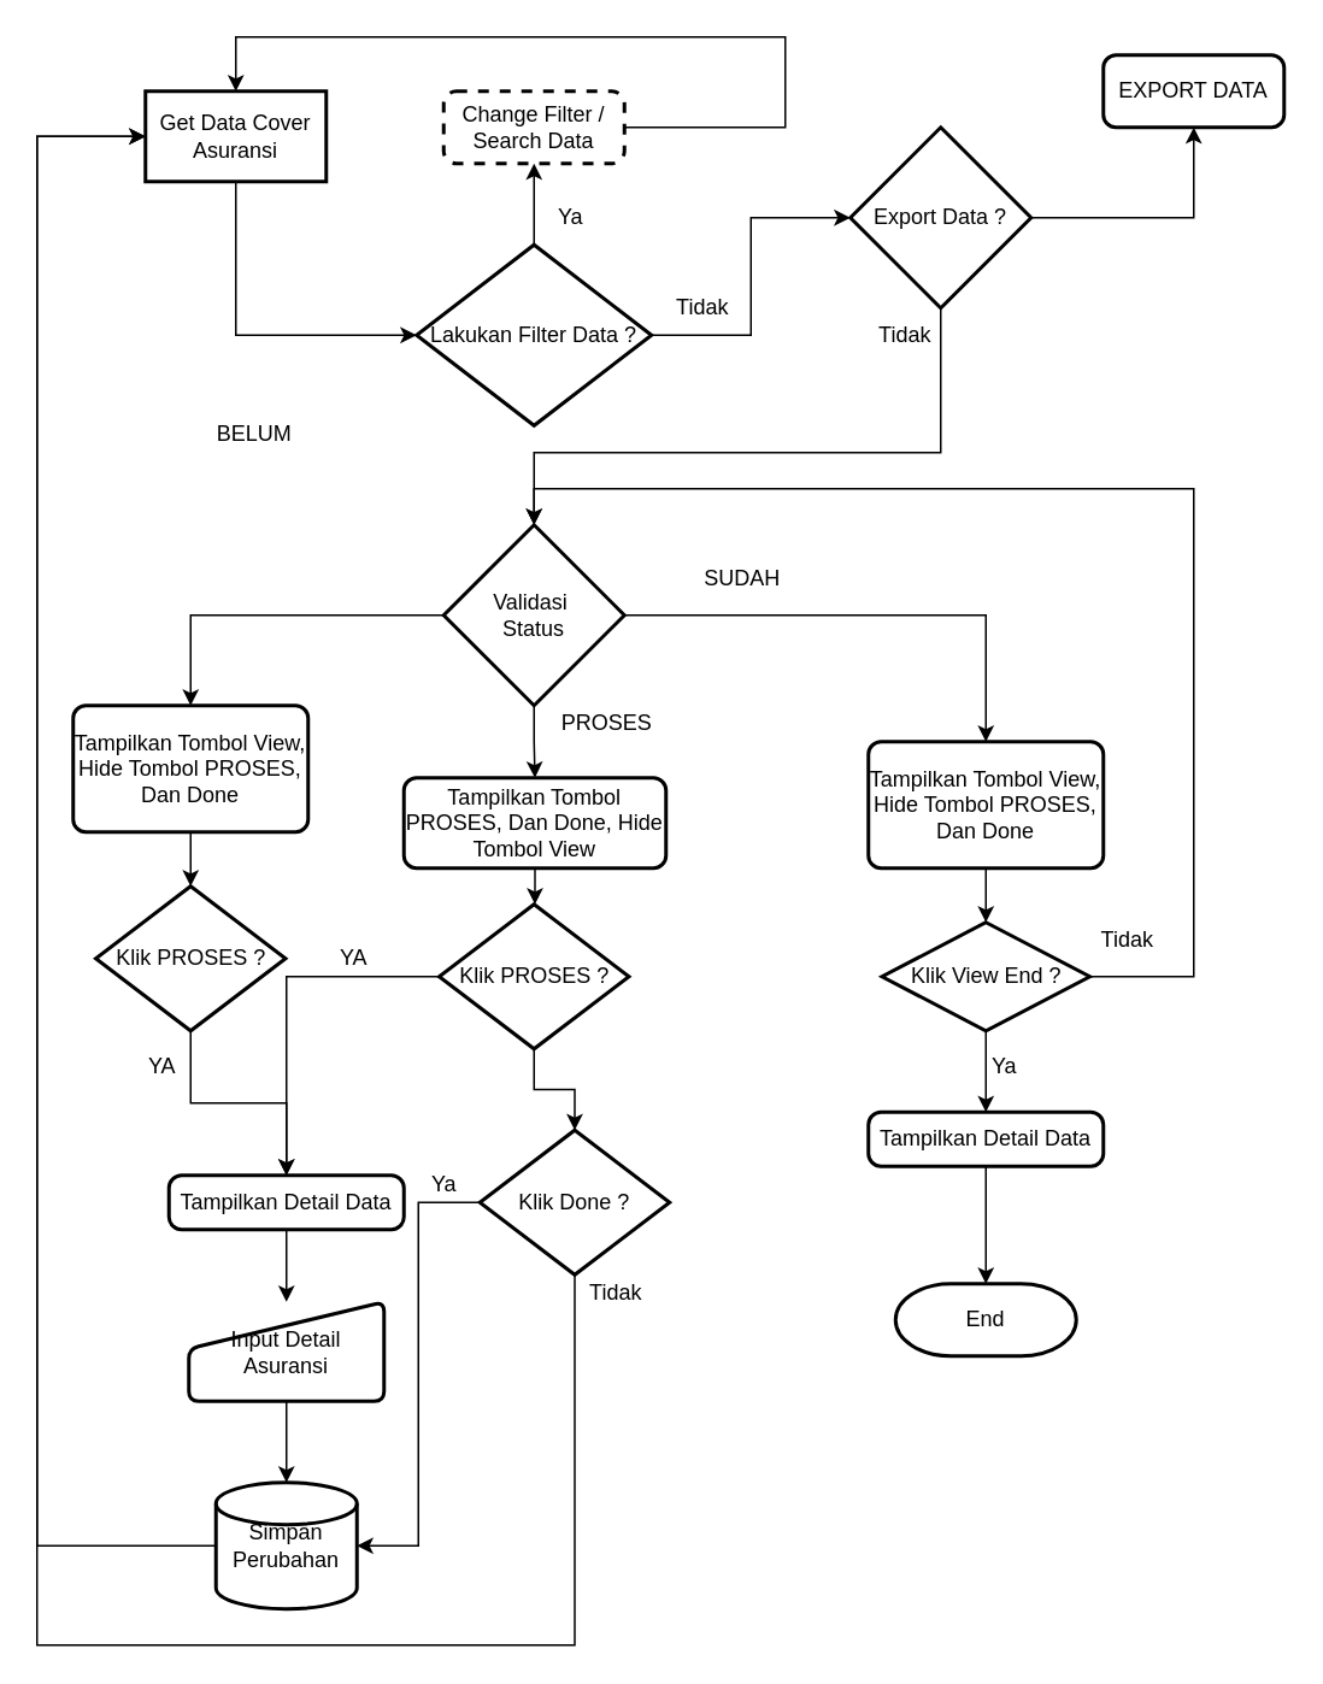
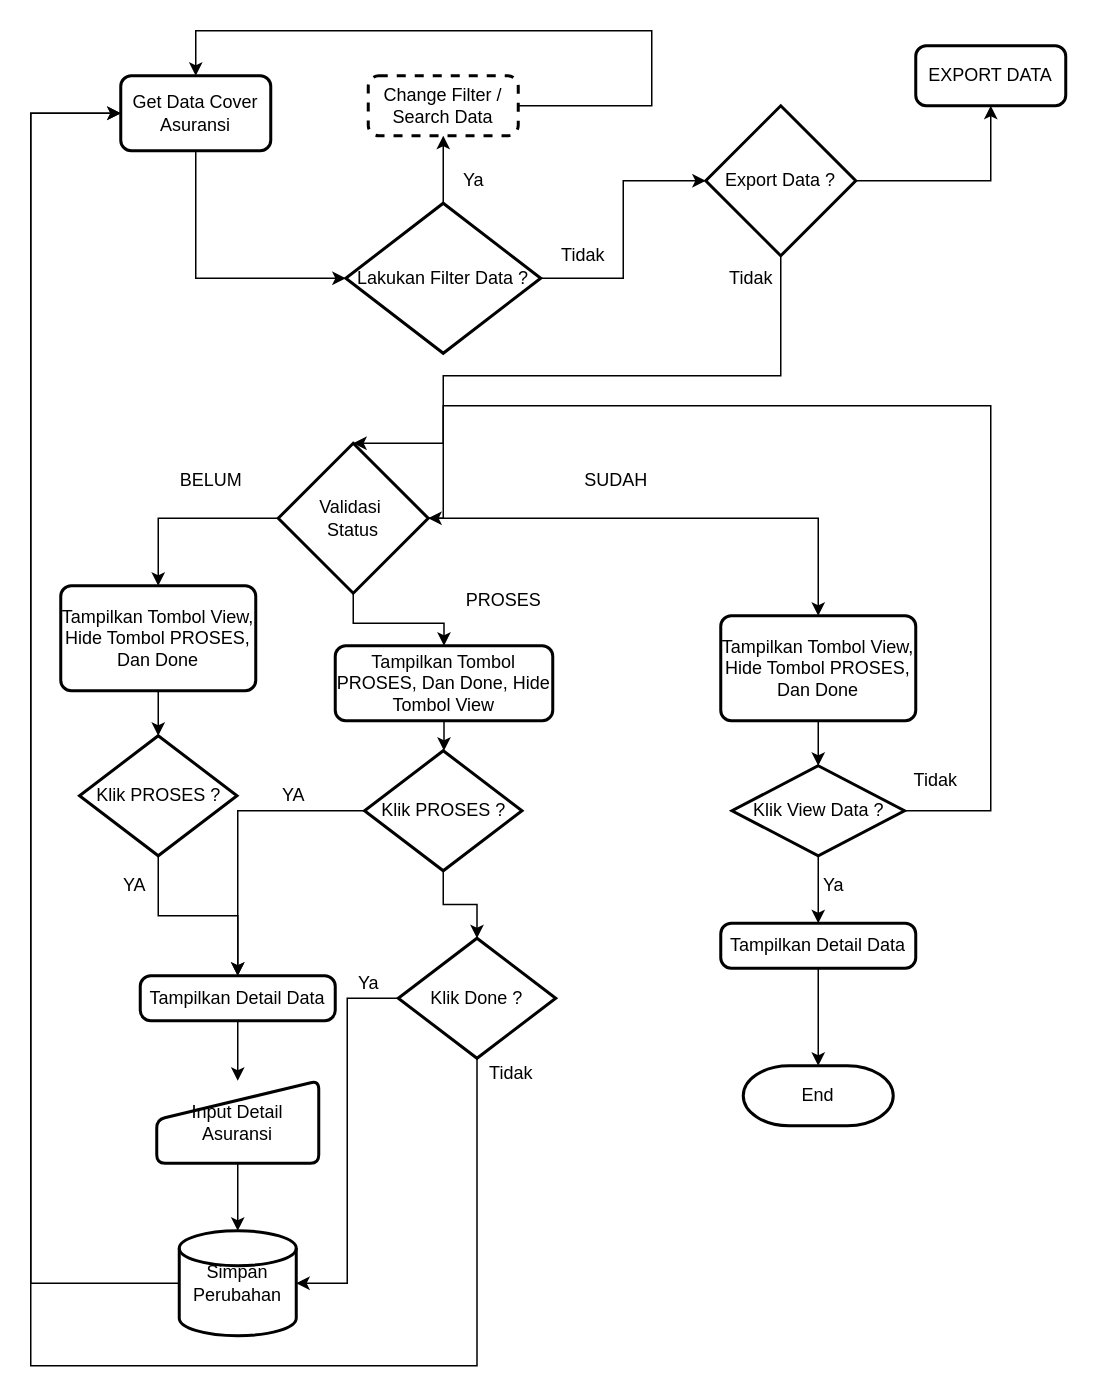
  <mxCell id="0" />
  <mxCell id="1" parent="0" />
  <mxCell id="2" value="End" style="strokeWidth=2;html=1;shape=mxgraph.flowchart.terminator;whiteSpace=wrap;" vertex="1" parent="1"><mxGeometry x="495" y="710" width="100" height="40" as="geometry" /></mxCell>
  <mxCell id="3" style="edgeStyle=orthogonalEdgeStyle;rounded=0;orthogonalLoop=1;jettySize=auto;html=1;exitX=0.5;exitY=1;exitDx=0;exitDy=0;entryX=0;entryY=0.5;entryDx=0;entryDy=0;entryPerimeter=0;" edge="1" parent="1" source="4" target="7"><mxGeometry relative="1" as="geometry" /></mxCell>
- <mxCell id="4" value="Get Data Cover Asuransi" style="whiteSpace=wrap;html=1;absoluteArcSize=1;arcSize=14;strokeWidth=2;rounded=0;" vertex="1" parent="1"><mxGeometry x="80" y="50" width="100" height="50" as="geometry" /></mxCell>
+ <mxCell id="4" value="Get Data Cover Asuransi" style="rounded=1;whiteSpace=wrap;html=1;absoluteArcSize=1;arcSize=14;strokeWidth=2;" vertex="1" parent="1"><mxGeometry x="80" y="50" width="100" height="50" as="geometry" /></mxCell>
  <mxCell id="5" style="edgeStyle=orthogonalEdgeStyle;rounded=0;orthogonalLoop=1;jettySize=auto;html=1;exitX=0.5;exitY=0;exitDx=0;exitDy=0;exitPerimeter=0;entryX=0.5;entryY=1;entryDx=0;entryDy=0;" edge="1" parent="1" source="7" target="9"><mxGeometry relative="1" as="geometry" /></mxCell>
  <mxCell id="6" style="edgeStyle=orthogonalEdgeStyle;rounded=0;orthogonalLoop=1;jettySize=auto;html=1;exitX=1;exitY=0.5;exitDx=0;exitDy=0;exitPerimeter=0;entryX=0;entryY=0.5;entryDx=0;entryDy=0;entryPerimeter=0;" edge="1" parent="1" source="7" target="52"><mxGeometry relative="1" as="geometry" /></mxCell>
  <mxCell id="7" value="Lakukan Filter Data ?" style="strokeWidth=2;html=1;shape=mxgraph.flowchart.decision;whiteSpace=wrap;" vertex="1" parent="1"><mxGeometry x="230" y="135" width="130" height="100" as="geometry" /></mxCell>
  <mxCell id="8" style="edgeStyle=orthogonalEdgeStyle;rounded=0;orthogonalLoop=1;jettySize=auto;html=1;exitX=1;exitY=0.5;exitDx=0;exitDy=0;entryX=0.5;entryY=0;entryDx=0;entryDy=0;" edge="1" parent="1" source="9" target="4"><mxGeometry relative="1" as="geometry"><mxPoint x="264" y="20" as="targetPoint" /><mxPoint x="434" y="100" as="sourcePoint" /><Array as="points"><mxPoint x="434" y="70" /><mxPoint x="434" y="20" /><mxPoint x="130" y="20" /></Array></mxGeometry></mxCell>
  <mxCell id="9" value="Change Filter / Search Data" style="rounded=1;whiteSpace=wrap;html=1;absoluteArcSize=1;arcSize=14;strokeWidth=2;dashed=1;" vertex="1" parent="1"><mxGeometry x="245" y="50" width="100" height="40" as="geometry" /></mxCell>
  <mxCell id="10" value="Ya" style="text;html=1;align=center;verticalAlign=middle;resizable=0;points=[];autosize=1;strokeColor=none;" vertex="1" parent="1"><mxGeometry x="300" y="110" width="30" height="20" as="geometry" /></mxCell>
  <mxCell id="11" style="edgeStyle=orthogonalEdgeStyle;rounded=0;orthogonalLoop=1;jettySize=auto;html=1;exitX=1;exitY=0.5;exitDx=0;exitDy=0;exitPerimeter=0;entryX=0.5;entryY=0;entryDx=0;entryDy=0;" edge="1" parent="1" source="14" target="16"><mxGeometry relative="1" as="geometry" /></mxCell>
  <mxCell id="12" value="" style="edgeStyle=orthogonalEdgeStyle;rounded=0;orthogonalLoop=1;jettySize=auto;html=1;" edge="1" parent="1" source="14" target="19"><mxGeometry relative="1" as="geometry" /></mxCell>
  <mxCell id="13" style="edgeStyle=orthogonalEdgeStyle;rounded=0;orthogonalLoop=1;jettySize=auto;html=1;exitX=0;exitY=0.5;exitDx=0;exitDy=0;exitPerimeter=0;entryX=0.5;entryY=0;entryDx=0;entryDy=0;" edge="1" parent="1" source="14" target="22"><mxGeometry relative="1" as="geometry" /></mxCell>
- <mxCell id="14" value="Validasi&amp;nbsp;&lt;br&gt;Status" style="strokeWidth=2;html=1;shape=mxgraph.flowchart.decision;whiteSpace=wrap;" vertex="1" parent="1"><mxGeometry x="245" y="290" width="100" height="100" as="geometry" /></mxCell>
+ <mxCell id="14" value="Validasi&amp;nbsp;&lt;br&gt;Status" style="strokeWidth=2;html=1;shape=mxgraph.flowchart.decision;whiteSpace=wrap;" vertex="1" parent="1"><mxGeometry x="185" y="295" width="100" height="100" as="geometry" /></mxCell>
  <mxCell id="15" value="" style="edgeStyle=orthogonalEdgeStyle;rounded=0;orthogonalLoop=1;jettySize=auto;html=1;" edge="1" parent="1" source="16" target="26"><mxGeometry relative="1" as="geometry" /></mxCell>
  <mxCell id="16" value="Tampilkan Tombol View, Hide Tombol PROSES, Dan Done" style="rounded=1;whiteSpace=wrap;html=1;absoluteArcSize=1;arcSize=14;strokeWidth=2;" vertex="1" parent="1"><mxGeometry x="480" y="410" width="130" height="70" as="geometry" /></mxCell>
  <mxCell id="17" value="SUDAH" style="text;html=1;align=center;verticalAlign=middle;resizable=0;points=[];autosize=1;strokeColor=none;" vertex="1" parent="1"><mxGeometry x="380" y="310" width="60" height="20" as="geometry" /></mxCell>
  <mxCell id="18" value="" style="edgeStyle=orthogonalEdgeStyle;rounded=0;orthogonalLoop=1;jettySize=auto;html=1;" edge="1" parent="1" source="19" target="41"><mxGeometry relative="1" as="geometry" /></mxCell>
  <mxCell id="19" value="Tampilkan Tombol PROSES, Dan Done, Hide Tombol View" style="rounded=1;whiteSpace=wrap;html=1;absoluteArcSize=1;arcSize=14;strokeWidth=2;" vertex="1" parent="1"><mxGeometry x="223" y="430" width="145" height="50" as="geometry" /></mxCell>
  <mxCell id="20" value="PROSES" style="text;html=1;align=center;verticalAlign=middle;resizable=0;points=[];autosize=1;strokeColor=none;" vertex="1" parent="1"><mxGeometry x="300" y="390" width="70" height="20" as="geometry" /></mxCell>
  <mxCell id="21" value="" style="edgeStyle=orthogonalEdgeStyle;rounded=0;orthogonalLoop=1;jettySize=auto;html=1;" edge="1" parent="1" source="22" target="32"><mxGeometry relative="1" as="geometry" /></mxCell>
  <mxCell id="22" value="Tampilkan Tombol View, Hide Tombol PROSES, Dan Done" style="rounded=1;whiteSpace=wrap;html=1;absoluteArcSize=1;arcSize=14;strokeWidth=2;" vertex="1" parent="1"><mxGeometry x="40" y="390" width="130" height="70" as="geometry" /></mxCell>
- <mxCell id="23" value="BELUM" style="text;html=1;align=center;verticalAlign=middle;resizable=0;points=[];autosize=1;strokeColor=none;" vertex="1" parent="1"><mxGeometry x="110" y="230" width="60" height="20" as="geometry" /></mxCell>
+ <mxCell id="23" value="BELUM" style="text;html=1;align=center;verticalAlign=middle;resizable=0;points=[];autosize=1;strokeColor=none;" vertex="1" parent="1"><mxGeometry x="110" y="310" width="60" height="20" as="geometry" /></mxCell>
  <mxCell id="24" style="edgeStyle=orthogonalEdgeStyle;rounded=0;orthogonalLoop=1;jettySize=auto;html=1;exitX=1;exitY=0.5;exitDx=0;exitDy=0;exitPerimeter=0;entryX=0.5;entryY=0;entryDx=0;entryDy=0;entryPerimeter=0;" edge="1" parent="1" source="26" target="14"><mxGeometry relative="1" as="geometry"><Array as="points"><mxPoint x="660" y="540" /><mxPoint x="660" y="270" /><mxPoint x="295" y="270" /></Array></mxGeometry></mxCell>
  <mxCell id="25" value="" style="edgeStyle=orthogonalEdgeStyle;rounded=0;orthogonalLoop=1;jettySize=auto;html=1;" edge="1" parent="1" source="26" target="30"><mxGeometry relative="1" as="geometry" /></mxCell>
- <mxCell id="26" value="Klik View End ?" style="strokeWidth=2;html=1;shape=mxgraph.flowchart.decision;whiteSpace=wrap;" vertex="1" parent="1"><mxGeometry x="487.5" y="510" width="115" height="60" as="geometry" /></mxCell>
+ <mxCell id="26" value="Klik View Data ?" style="strokeWidth=2;html=1;shape=mxgraph.flowchart.decision;whiteSpace=wrap;" vertex="1" parent="1"><mxGeometry x="487.5" y="510" width="115" height="60" as="geometry" /></mxCell>
  <mxCell id="27" value="Tidak" style="text;html=1;align=center;verticalAlign=middle;resizable=0;points=[];autosize=1;strokeColor=none;" vertex="1" parent="1"><mxGeometry x="368" y="160" width="40" height="20" as="geometry" /></mxCell>
  <mxCell id="28" value="Tidak" style="text;html=1;align=center;verticalAlign=middle;resizable=0;points=[];autosize=1;strokeColor=none;" vertex="1" parent="1"><mxGeometry x="602.5" y="510" width="40" height="20" as="geometry" /></mxCell>
  <mxCell id="29" style="edgeStyle=orthogonalEdgeStyle;rounded=0;orthogonalLoop=1;jettySize=auto;html=1;exitX=0.5;exitY=1;exitDx=0;exitDy=0;entryX=0.5;entryY=0;entryDx=0;entryDy=0;entryPerimeter=0;" edge="1" parent="1" source="30" target="2"><mxGeometry relative="1" as="geometry" /></mxCell>
  <mxCell id="30" value="Tampilkan Detail Data" style="rounded=1;whiteSpace=wrap;html=1;absoluteArcSize=1;arcSize=14;strokeWidth=2;" vertex="1" parent="1"><mxGeometry x="480" y="615" width="130" height="30" as="geometry" /></mxCell>
  <mxCell id="31" value="" style="edgeStyle=orthogonalEdgeStyle;rounded=0;orthogonalLoop=1;jettySize=auto;html=1;" edge="1" parent="1" source="32" target="35"><mxGeometry relative="1" as="geometry" /></mxCell>
  <mxCell id="32" value="Klik PROSES ?" style="strokeWidth=2;html=1;shape=mxgraph.flowchart.decision;whiteSpace=wrap;" vertex="1" parent="1"><mxGeometry x="52.5" y="490" width="105" height="80" as="geometry" /></mxCell>
  <mxCell id="33" value="Ya" style="text;html=1;align=center;verticalAlign=middle;resizable=0;points=[];autosize=1;strokeColor=none;" vertex="1" parent="1"><mxGeometry x="540" y="580" width="30" height="20" as="geometry" /></mxCell>
  <mxCell id="34" value="" style="edgeStyle=orthogonalEdgeStyle;rounded=0;orthogonalLoop=1;jettySize=auto;html=1;" edge="1" parent="1" source="35" target="45"><mxGeometry relative="1" as="geometry" /></mxCell>
  <mxCell id="35" value="Tampilkan Detail Data" style="rounded=1;whiteSpace=wrap;html=1;absoluteArcSize=1;arcSize=14;strokeWidth=2;" vertex="1" parent="1"><mxGeometry x="93" y="650" width="130" height="30" as="geometry" /></mxCell>
  <mxCell id="36" style="edgeStyle=orthogonalEdgeStyle;rounded=0;orthogonalLoop=1;jettySize=auto;html=1;entryX=1;entryY=0.5;entryDx=0;entryDy=0;entryPerimeter=0;" edge="1" parent="1" source="38" target="47"><mxGeometry relative="1" as="geometry" /></mxCell>
  <mxCell id="37" style="edgeStyle=orthogonalEdgeStyle;rounded=0;orthogonalLoop=1;jettySize=auto;html=1;exitX=0.5;exitY=1;exitDx=0;exitDy=0;exitPerimeter=0;entryX=0;entryY=0.5;entryDx=0;entryDy=0;" edge="1" parent="1" source="38" target="4"><mxGeometry relative="1" as="geometry"><Array as="points"><mxPoint x="317" y="910" /><mxPoint x="20" y="910" /><mxPoint x="20" y="75" /></Array></mxGeometry></mxCell>
  <mxCell id="38" value="Klik Done ?" style="strokeWidth=2;html=1;shape=mxgraph.flowchart.decision;whiteSpace=wrap;" vertex="1" parent="1"><mxGeometry x="265" y="625" width="105" height="80" as="geometry" /></mxCell>
  <mxCell id="39" style="edgeStyle=orthogonalEdgeStyle;rounded=0;orthogonalLoop=1;jettySize=auto;html=1;exitX=0;exitY=0.5;exitDx=0;exitDy=0;exitPerimeter=0;entryX=0.5;entryY=0;entryDx=0;entryDy=0;" edge="1" parent="1" source="41" target="35"><mxGeometry relative="1" as="geometry" /></mxCell>
  <mxCell id="40" style="edgeStyle=orthogonalEdgeStyle;rounded=0;orthogonalLoop=1;jettySize=auto;html=1;entryX=0.5;entryY=0;entryDx=0;entryDy=0;entryPerimeter=0;" edge="1" parent="1" source="41" target="38"><mxGeometry relative="1" as="geometry" /></mxCell>
  <mxCell id="41" value="Klik PROSES ?" style="strokeWidth=2;html=1;shape=mxgraph.flowchart.decision;whiteSpace=wrap;" vertex="1" parent="1"><mxGeometry x="242.5" y="500" width="105" height="80" as="geometry" /></mxCell>
  <mxCell id="42" value="YA" style="text;html=1;align=center;verticalAlign=middle;resizable=0;points=[];autosize=1;strokeColor=none;" vertex="1" parent="1"><mxGeometry x="74" y="580" width="30" height="20" as="geometry" /></mxCell>
  <mxCell id="43" value="YA" style="text;html=1;align=center;verticalAlign=middle;resizable=0;points=[];autosize=1;strokeColor=none;" vertex="1" parent="1"><mxGeometry x="180" y="520" width="30" height="20" as="geometry" /></mxCell>
  <mxCell id="44" value="" style="edgeStyle=orthogonalEdgeStyle;rounded=0;orthogonalLoop=1;jettySize=auto;html=1;" edge="1" parent="1" source="45" target="47"><mxGeometry relative="1" as="geometry" /></mxCell>
  <mxCell id="45" value="Input Detail Asuransi" style="html=1;strokeWidth=2;shape=manualInput;whiteSpace=wrap;rounded=1;size=26;arcSize=11;" vertex="1" parent="1"><mxGeometry x="104" y="720" width="108" height="55" as="geometry" /></mxCell>
  <mxCell id="46" style="edgeStyle=orthogonalEdgeStyle;rounded=0;orthogonalLoop=1;jettySize=auto;html=1;entryX=0;entryY=0.5;entryDx=0;entryDy=0;" edge="1" parent="1" source="47" target="4"><mxGeometry relative="1" as="geometry"><Array as="points"><mxPoint x="20" y="855" /><mxPoint x="20" y="75" /></Array></mxGeometry></mxCell>
  <mxCell id="47" value="Simpan Perubahan" style="strokeWidth=2;html=1;shape=mxgraph.flowchart.database;whiteSpace=wrap;" vertex="1" parent="1"><mxGeometry x="119" y="820" width="78" height="70" as="geometry" /></mxCell>
  <mxCell id="48" value="Tidak" style="text;html=1;align=center;verticalAlign=middle;resizable=0;points=[];autosize=1;strokeColor=none;" vertex="1" parent="1"><mxGeometry x="320" y="705" width="40" height="20" as="geometry" /></mxCell>
  <mxCell id="49" value="Ya" style="text;html=1;align=center;verticalAlign=middle;resizable=0;points=[];autosize=1;strokeColor=none;" vertex="1" parent="1"><mxGeometry x="230" y="645" width="30" height="20" as="geometry" /></mxCell>
  <mxCell id="50" style="edgeStyle=orthogonalEdgeStyle;rounded=0;orthogonalLoop=1;jettySize=auto;html=1;exitX=0.5;exitY=1;exitDx=0;exitDy=0;exitPerimeter=0;" edge="1" parent="1" source="52" target="14"><mxGeometry relative="1" as="geometry"><Array as="points"><mxPoint x="520" y="250" /><mxPoint x="295" y="250" /></Array></mxGeometry></mxCell>
  <mxCell id="51" style="edgeStyle=orthogonalEdgeStyle;rounded=0;orthogonalLoop=1;jettySize=auto;html=1;exitX=1;exitY=0.5;exitDx=0;exitDy=0;exitPerimeter=0;entryX=0.5;entryY=1;entryDx=0;entryDy=0;" edge="1" parent="1" source="52" target="54"><mxGeometry relative="1" as="geometry" /></mxCell>
  <mxCell id="52" value="Export Data ?" style="strokeWidth=2;html=1;shape=mxgraph.flowchart.decision;whiteSpace=wrap;" vertex="1" parent="1"><mxGeometry x="470" y="70" width="100" height="100" as="geometry" /></mxCell>
  <mxCell id="53" value="Tidak" style="text;html=1;align=center;verticalAlign=middle;resizable=0;points=[];autosize=1;strokeColor=none;" vertex="1" parent="1"><mxGeometry x="480" y="175" width="40" height="20" as="geometry" /></mxCell>
  <mxCell id="54" value="EXPORT DATA" style="rounded=1;whiteSpace=wrap;html=1;absoluteArcSize=1;arcSize=14;strokeWidth=2;" vertex="1" parent="1"><mxGeometry x="610" y="30" width="100" height="40" as="geometry" /></mxCell>
